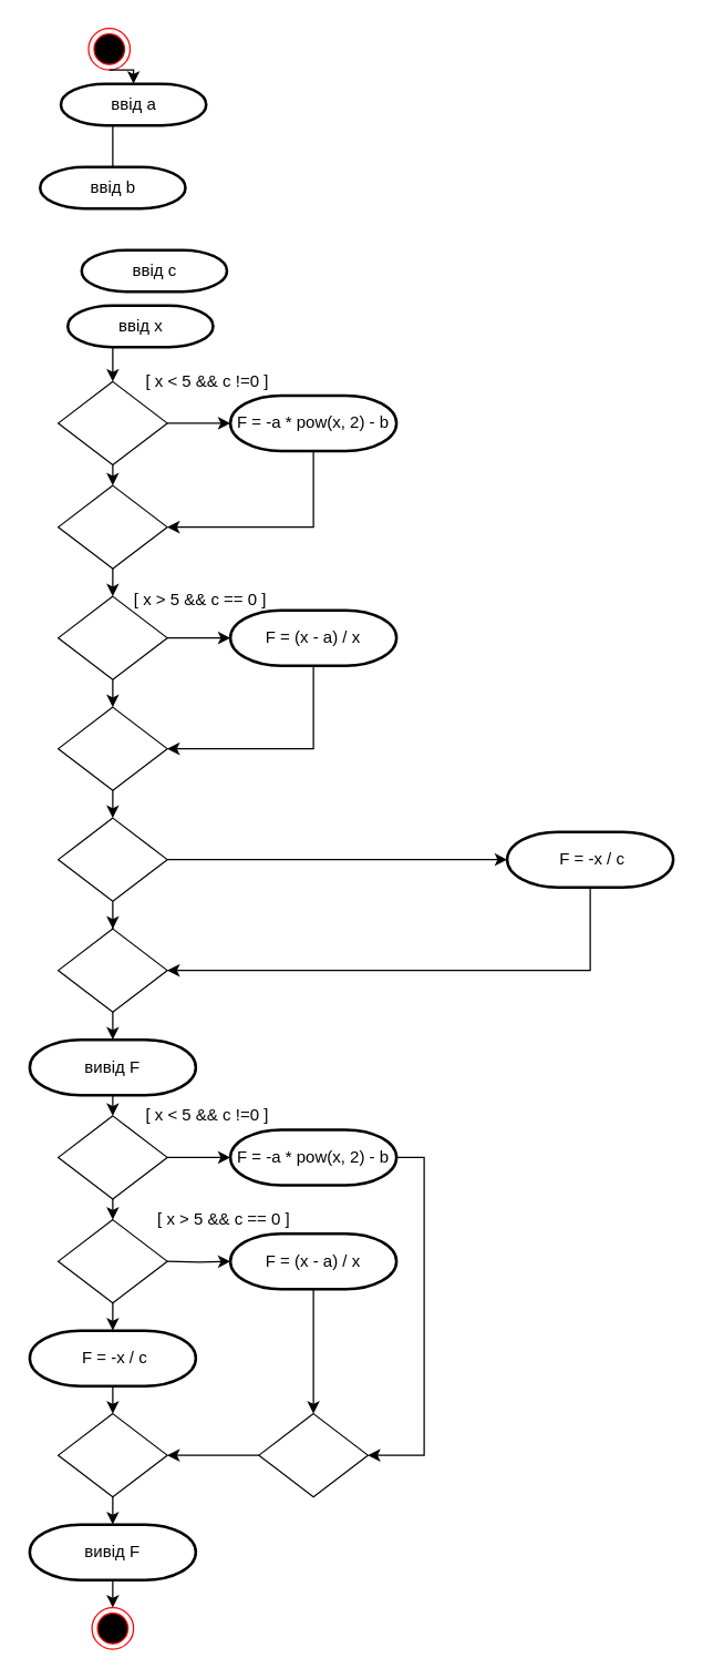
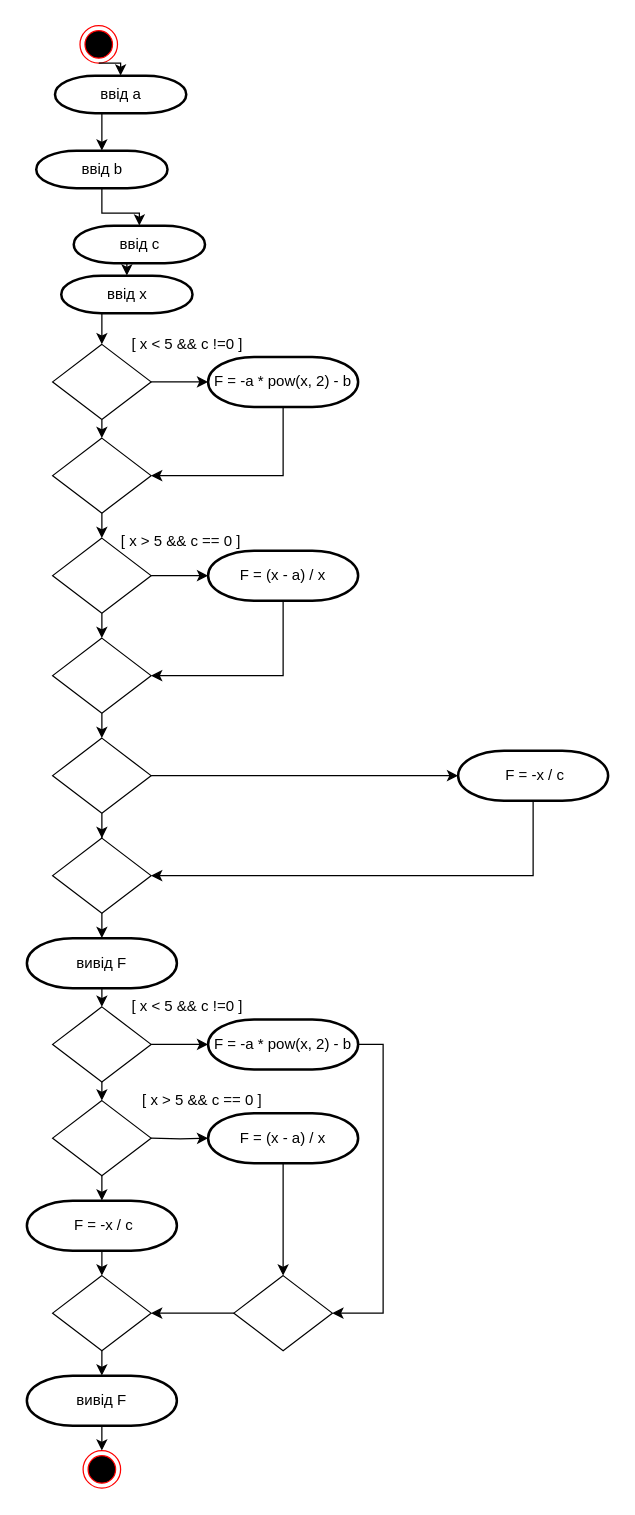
  <mxCell id="0" />
  <mxCell id="1" parent="0" />
  <mxCell id="2" style="edgeStyle=orthogonalEdgeStyle;rounded=0;orthogonalLoop=1;jettySize=auto;html=1;exitX=0.5;exitY=1;exitDx=0;exitDy=0;" parent="1" edge="1"><mxGeometry relative="1" as="geometry"><mxPoint x="263.5" y="650" as="sourcePoint" /><mxPoint x="263.5" y="650" as="targetPoint" /></mxGeometry></mxCell>
  <mxCell id="3" style="edgeStyle=orthogonalEdgeStyle;rounded=0;orthogonalLoop=1;jettySize=auto;html=1;exitX=0.5;exitY=1;exitDx=0;exitDy=0;" parent="1" edge="1"><mxGeometry relative="1" as="geometry"><mxPoint x="263.5" y="765" as="sourcePoint" /><mxPoint x="263.5" y="765" as="targetPoint" /></mxGeometry></mxCell>
  <mxCell id="4" style="edgeStyle=orthogonalEdgeStyle;rounded=0;orthogonalLoop=1;jettySize=auto;html=1;exitX=0.5;exitY=1;exitDx=0;exitDy=0;" parent="1" edge="1"><mxGeometry relative="1" as="geometry"><mxPoint x="263.5" y="765" as="sourcePoint" /><mxPoint x="263.5" y="765" as="targetPoint" /></mxGeometry></mxCell>
  <mxCell id="5" style="edgeStyle=orthogonalEdgeStyle;rounded=0;orthogonalLoop=1;jettySize=auto;html=1;exitX=0.5;exitY=1;exitDx=0;exitDy=0;" parent="1" edge="1"><mxGeometry relative="1" as="geometry"><mxPoint x="183.5" y="880" as="sourcePoint" /><mxPoint x="183.5" y="880" as="targetPoint" /></mxGeometry></mxCell>
  <mxCell id="6" style="edgeStyle=orthogonalEdgeStyle;rounded=0;orthogonalLoop=1;jettySize=auto;html=1;exitX=0.5;exitY=1;exitDx=0;exitDy=0;" parent="1" edge="1"><mxGeometry relative="1" as="geometry"><mxPoint x="183" y="880" as="sourcePoint" /><mxPoint x="183" y="880" as="targetPoint" /></mxGeometry></mxCell>
  <mxCell id="7" style="edgeStyle=orthogonalEdgeStyle;rounded=0;orthogonalLoop=1;jettySize=auto;html=1;exitX=0.5;exitY=1;exitDx=0;exitDy=0;" parent="1" edge="1"><mxGeometry relative="1" as="geometry"><mxPoint x="183" y="880" as="sourcePoint" /><mxPoint x="183" y="880" as="targetPoint" /></mxGeometry></mxCell>
  <mxCell id="8" style="edgeStyle=orthogonalEdgeStyle;rounded=0;orthogonalLoop=1;jettySize=auto;html=1;exitX=0.5;exitY=1;exitDx=0;exitDy=0;" parent="1" edge="1"><mxGeometry relative="1" as="geometry"><mxPoint x="263.5" y="1072" as="sourcePoint" /><mxPoint x="263.5" y="1072" as="targetPoint" /></mxGeometry></mxCell>
  <mxCell id="9" style="edgeStyle=orthogonalEdgeStyle;rounded=0;orthogonalLoop=1;jettySize=auto;html=1;exitX=0.5;exitY=1;exitDx=0;exitDy=0;" parent="1" edge="1"><mxGeometry relative="1" as="geometry"><mxPoint x="133.5" y="1155" as="sourcePoint" /><mxPoint x="133.5" y="1155" as="targetPoint" /></mxGeometry></mxCell>
  <mxCell id="10" style="edgeStyle=orthogonalEdgeStyle;rounded=0;orthogonalLoop=1;jettySize=auto;html=1;exitX=0.5;exitY=1;exitDx=0;exitDy=0;" parent="1" edge="1"><mxGeometry relative="1" as="geometry"><mxPoint x="133.5" y="1155" as="sourcePoint" /><mxPoint x="133.5" y="1155" as="targetPoint" /></mxGeometry></mxCell>
  <mxCell id="11" style="edgeStyle=orthogonalEdgeStyle;rounded=0;orthogonalLoop=1;jettySize=auto;html=1;exitX=0.5;exitY=1;exitDx=0;exitDy=0;entryX=0.5;entryY=0;entryDx=0;entryDy=0;" edge="1" parent="1" source="12" target="29"><mxGeometry relative="1" as="geometry" /></mxCell>
  <mxCell id="12" value="" style="rhombus;whiteSpace=wrap;html=1;" vertex="1" parent="1"><mxGeometry x="41.63" y="275" width="78.75" height="60" as="geometry" /></mxCell>
  <mxCell id="13" value="" style="ellipse;html=1;shape=endState;fillColor=#000000;strokeColor=#ff0000;" vertex="1" parent="1"><mxGeometry x="63.5" y="20" width="30" height="30" as="geometry" /></mxCell>
  <mxCell id="14" value="" style="ellipse;html=1;shape=endState;fillColor=#000000;strokeColor=#ff0000;" vertex="1" parent="1"><mxGeometry x="65.99" y="1160" width="30" height="30" as="geometry" /></mxCell>
  <mxCell id="15" style="edgeStyle=orthogonalEdgeStyle;rounded=0;orthogonalLoop=1;jettySize=auto;html=1;exitX=0.5;exitY=1;exitDx=0;exitDy=0;exitPerimeter=0;entryX=0.5;entryY=0;entryDx=0;entryDy=0;" edge="1" parent="1" source="16" target="12"><mxGeometry relative="1" as="geometry" /></mxCell>
  <mxCell id="16" value="ввід x" style="strokeWidth=2;html=1;shape=mxgraph.flowchart.terminator;whiteSpace=wrap;" vertex="1" parent="1"><mxGeometry x="48.5" y="220" width="105" height="30" as="geometry" /></mxCell>
  <mxCell id="17" value="ввід b" style="strokeWidth=2;html=1;shape=mxgraph.flowchart.terminator;whiteSpace=wrap;" vertex="1" parent="1"><mxGeometry x="28.5" y="120" width="105" height="30" as="geometry" /></mxCell>
  <mxCell id="18" value="ввід c" style="strokeWidth=2;html=1;shape=mxgraph.flowchart.terminator;whiteSpace=wrap;" vertex="1" parent="1"><mxGeometry x="58.5" y="180" width="105" height="30" as="geometry" /></mxCell>
  <mxCell id="19" value="ввід a" style="strokeWidth=2;html=1;shape=mxgraph.flowchart.terminator;whiteSpace=wrap;" vertex="1" parent="1"><mxGeometry x="43.5" y="60" width="105" height="30" as="geometry" /></mxCell>
  <mxCell id="20" style="edgeStyle=orthogonalEdgeStyle;rounded=0;orthogonalLoop=1;jettySize=auto;html=1;exitX=0.5;exitY=1;exitDx=0;exitDy=0;entryX=0.5;entryY=0;entryDx=0;entryDy=0;entryPerimeter=0;" edge="1" parent="1" source="13" target="19"><mxGeometry relative="1" as="geometry" /></mxCell>
- <mxCell id="21" style="edgeStyle=orthogonalEdgeStyle;rounded=0;orthogonalLoop=1;jettySize=auto;html=1;exitX=0.5;exitY=1;exitDx=0;exitDy=0;exitPerimeter=0;entryX=0.5;entryY=0;entryDx=0;entryDy=0;entryPerimeter=0;endArrow=none;" edge="1" parent="1" source="19" target="17"><mxGeometry relative="1" as="geometry" /></mxCell>
+ <mxCell id="21" style="edgeStyle=orthogonalEdgeStyle;rounded=0;orthogonalLoop=1;jettySize=auto;html=1;exitX=0.5;exitY=1;exitDx=0;exitDy=0;exitPerimeter=0;entryX=0.5;entryY=0;entryDx=0;entryDy=0;entryPerimeter=0;" edge="1" parent="1" source="19" target="17"><mxGeometry relative="1" as="geometry" /></mxCell>
+ <mxCell id="22" style="edgeStyle=orthogonalEdgeStyle;rounded=0;orthogonalLoop=1;jettySize=auto;html=1;exitX=0.5;exitY=1;exitDx=0;exitDy=0;exitPerimeter=0;entryX=0.5;entryY=0;entryDx=0;entryDy=0;entryPerimeter=0;" edge="1" parent="1" source="17" target="18"><mxGeometry relative="1" as="geometry" /></mxCell>
+ <mxCell id="23" style="edgeStyle=orthogonalEdgeStyle;rounded=0;orthogonalLoop=1;jettySize=auto;html=1;exitX=0.5;exitY=1;exitDx=0;exitDy=0;exitPerimeter=0;entryX=0.5;entryY=0;entryDx=0;entryDy=0;entryPerimeter=0;" edge="1" parent="1" source="18" target="16"><mxGeometry relative="1" as="geometry" /></mxCell>
  <mxCell id="24" value="[ x &amp;lt; 5 &amp;amp;&amp;amp; c !=0 ]" style="text;html=1;align=center;verticalAlign=middle;resizable=0;points=[];autosize=1;strokeColor=none;fillColor=none;" vertex="1" parent="1"><mxGeometry x="93.5" y="260" width="110" height="30" as="geometry" /></mxCell>
  <mxCell id="25" style="edgeStyle=orthogonalEdgeStyle;rounded=0;orthogonalLoop=1;jettySize=auto;html=1;exitX=0.5;exitY=1;exitDx=0;exitDy=0;exitPerimeter=0;entryX=1;entryY=0.5;entryDx=0;entryDy=0;" edge="1" parent="1" source="26" target="29"><mxGeometry relative="1" as="geometry" /></mxCell>
  <mxCell id="26" value="F = -a * pow(x, 2) - b" style="strokeWidth=2;html=1;shape=mxgraph.flowchart.terminator;whiteSpace=wrap;" vertex="1" parent="1"><mxGeometry x="166" y="285" width="120" height="40" as="geometry" /></mxCell>
  <mxCell id="27" style="edgeStyle=orthogonalEdgeStyle;rounded=0;orthogonalLoop=1;jettySize=auto;html=1;exitX=1;exitY=0.5;exitDx=0;exitDy=0;entryX=0;entryY=0.5;entryDx=0;entryDy=0;entryPerimeter=0;" edge="1" parent="1" source="12" target="26"><mxGeometry relative="1" as="geometry" /></mxCell>
  <mxCell id="28" style="edgeStyle=orthogonalEdgeStyle;rounded=0;orthogonalLoop=1;jettySize=auto;html=1;exitX=0.5;exitY=1;exitDx=0;exitDy=0;entryX=0.5;entryY=0;entryDx=0;entryDy=0;" edge="1" parent="1" source="29" target="31"><mxGeometry relative="1" as="geometry" /></mxCell>
  <mxCell id="29" value="" style="rhombus;whiteSpace=wrap;html=1;" vertex="1" parent="1"><mxGeometry x="41.63" y="350" width="78.75" height="60" as="geometry" /></mxCell>
  <mxCell id="30" style="edgeStyle=orthogonalEdgeStyle;rounded=0;orthogonalLoop=1;jettySize=auto;html=1;exitX=0.5;exitY=1;exitDx=0;exitDy=0;entryX=0.5;entryY=0;entryDx=0;entryDy=0;" edge="1" parent="1" source="31" target="39"><mxGeometry relative="1" as="geometry" /></mxCell>
  <mxCell id="31" value="" style="rhombus;whiteSpace=wrap;html=1;" vertex="1" parent="1"><mxGeometry x="41.63" y="430" width="78.75" height="60" as="geometry" /></mxCell>
  <mxCell id="32" style="edgeStyle=orthogonalEdgeStyle;rounded=0;orthogonalLoop=1;jettySize=auto;html=1;exitX=0.5;exitY=1;exitDx=0;exitDy=0;exitPerimeter=0;entryX=1;entryY=0.5;entryDx=0;entryDy=0;" edge="1" parent="1" source="33" target="39"><mxGeometry relative="1" as="geometry" /></mxCell>
  <mxCell id="33" value="F = (x - a) / x" style="strokeWidth=2;html=1;shape=mxgraph.flowchart.terminator;whiteSpace=wrap;" vertex="1" parent="1"><mxGeometry x="166" y="440" width="120" height="40" as="geometry" /></mxCell>
  <mxCell id="34" value="[ x &amp;gt; 5 &amp;amp;&amp;amp; c == 0 ]" style="text;html=1;align=center;verticalAlign=middle;resizable=0;points=[];autosize=1;strokeColor=none;fillColor=none;" vertex="1" parent="1"><mxGeometry x="83.5" y="418" width="120" height="30" as="geometry" /></mxCell>
  <mxCell id="35" style="edgeStyle=orthogonalEdgeStyle;rounded=0;orthogonalLoop=1;jettySize=auto;html=1;exitX=1;exitY=0.5;exitDx=0;exitDy=0;entryX=0;entryY=0.5;entryDx=0;entryDy=0;entryPerimeter=0;" edge="1" parent="1" source="31" target="33"><mxGeometry relative="1" as="geometry" /></mxCell>
  <mxCell id="36" style="edgeStyle=orthogonalEdgeStyle;rounded=0;orthogonalLoop=1;jettySize=auto;html=1;exitX=0.5;exitY=1;exitDx=0;exitDy=0;exitPerimeter=0;entryX=1;entryY=0.5;entryDx=0;entryDy=0;" edge="1" parent="1" source="37" target="43"><mxGeometry relative="1" as="geometry" /></mxCell>
  <mxCell id="37" value="&amp;nbsp;F = -x / c" style="strokeWidth=2;html=1;shape=mxgraph.flowchart.terminator;whiteSpace=wrap;" vertex="1" parent="1"><mxGeometry x="366" y="600" width="120" height="40" as="geometry" /></mxCell>
  <mxCell id="38" style="edgeStyle=orthogonalEdgeStyle;rounded=0;orthogonalLoop=1;jettySize=auto;html=1;exitX=0.5;exitY=1;exitDx=0;exitDy=0;entryX=0.5;entryY=0;entryDx=0;entryDy=0;" edge="1" parent="1" source="39" target="42"><mxGeometry relative="1" as="geometry" /></mxCell>
  <mxCell id="39" value="" style="rhombus;whiteSpace=wrap;html=1;" vertex="1" parent="1"><mxGeometry x="41.62" y="510" width="78.75" height="60" as="geometry" /></mxCell>
  <mxCell id="40" style="edgeStyle=orthogonalEdgeStyle;rounded=0;orthogonalLoop=1;jettySize=auto;html=1;exitX=1;exitY=0.5;exitDx=0;exitDy=0;" edge="1" parent="1" source="42" target="37"><mxGeometry relative="1" as="geometry" /></mxCell>
  <mxCell id="41" style="edgeStyle=orthogonalEdgeStyle;rounded=0;orthogonalLoop=1;jettySize=auto;html=1;exitX=0.5;exitY=1;exitDx=0;exitDy=0;" edge="1" parent="1" source="42" target="43"><mxGeometry relative="1" as="geometry" /></mxCell>
  <mxCell id="42" value="" style="rhombus;whiteSpace=wrap;html=1;" vertex="1" parent="1"><mxGeometry x="41.62" y="590" width="78.75" height="60" as="geometry" /></mxCell>
  <mxCell id="43" value="" style="rhombus;whiteSpace=wrap;html=1;" vertex="1" parent="1"><mxGeometry x="41.63" y="670" width="78.75" height="60" as="geometry" /></mxCell>
  <mxCell id="44" style="edgeStyle=orthogonalEdgeStyle;rounded=0;orthogonalLoop=1;jettySize=auto;html=1;exitX=0.5;exitY=1;exitDx=0;exitDy=0;exitPerimeter=0;entryX=0.5;entryY=0;entryDx=0;entryDy=0;" edge="1" parent="1" source="45" target="48"><mxGeometry relative="1" as="geometry" /></mxCell>
  <mxCell id="45" value="вивід F" style="strokeWidth=2;html=1;shape=mxgraph.flowchart.terminator;whiteSpace=wrap;" vertex="1" parent="1"><mxGeometry x="21.01" y="750" width="120" height="40" as="geometry" /></mxCell>
  <mxCell id="46" style="edgeStyle=orthogonalEdgeStyle;rounded=0;orthogonalLoop=1;jettySize=auto;html=1;exitX=0.5;exitY=1;exitDx=0;exitDy=0;entryX=0.5;entryY=0;entryDx=0;entryDy=0;entryPerimeter=0;" edge="1" parent="1" source="43" target="45"><mxGeometry relative="1" as="geometry" /></mxCell>
  <mxCell id="47" style="edgeStyle=orthogonalEdgeStyle;rounded=0;orthogonalLoop=1;jettySize=auto;html=1;exitX=0.5;exitY=1;exitDx=0;exitDy=0;entryX=0.5;entryY=0;entryDx=0;entryDy=0;" edge="1" parent="1" source="48" target="53"><mxGeometry relative="1" as="geometry" /></mxCell>
  <mxCell id="48" value="" style="rhombus;whiteSpace=wrap;html=1;" vertex="1" parent="1"><mxGeometry x="41.63" y="805" width="78.75" height="60" as="geometry" /></mxCell>
  <mxCell id="49" value="[ x &amp;lt; 5 &amp;amp;&amp;amp; c !=0 ]" style="text;html=1;align=center;verticalAlign=middle;resizable=0;points=[];autosize=1;strokeColor=none;fillColor=none;" vertex="1" parent="1"><mxGeometry x="93.5" y="790" width="110" height="30" as="geometry" /></mxCell>
  <mxCell id="50" style="edgeStyle=orthogonalEdgeStyle;rounded=0;orthogonalLoop=1;jettySize=auto;html=1;exitX=1;exitY=0.5;exitDx=0;exitDy=0;exitPerimeter=0;entryX=1;entryY=0.5;entryDx=0;entryDy=0;" edge="1" parent="1" source="51" target="62"><mxGeometry relative="1" as="geometry" /></mxCell>
  <mxCell id="51" value="F = -a * pow(x, 2) - b" style="strokeWidth=2;html=1;shape=mxgraph.flowchart.terminator;whiteSpace=wrap;" vertex="1" parent="1"><mxGeometry x="166" y="815" width="120" height="40" as="geometry" /></mxCell>
  <mxCell id="52" style="edgeStyle=orthogonalEdgeStyle;rounded=0;orthogonalLoop=1;jettySize=auto;html=1;exitX=1;exitY=0.5;exitDx=0;exitDy=0;entryX=0;entryY=0.5;entryDx=0;entryDy=0;entryPerimeter=0;" edge="1" parent="1" source="48" target="51"><mxGeometry relative="1" as="geometry" /></mxCell>
  <mxCell id="53" value="" style="rhombus;whiteSpace=wrap;html=1;" vertex="1" parent="1"><mxGeometry x="41.63" y="880" width="78.75" height="60" as="geometry" /></mxCell>
  <mxCell id="54" style="edgeStyle=orthogonalEdgeStyle;rounded=0;orthogonalLoop=1;jettySize=auto;html=1;exitX=0.5;exitY=1;exitDx=0;exitDy=0;exitPerimeter=0;entryX=0.5;entryY=0;entryDx=0;entryDy=0;" edge="1" parent="1" source="55" target="62"><mxGeometry relative="1" as="geometry" /></mxCell>
  <mxCell id="55" value="F = (x - a) / x" style="strokeWidth=2;html=1;shape=mxgraph.flowchart.terminator;whiteSpace=wrap;" vertex="1" parent="1"><mxGeometry x="166" y="890" width="120" height="40" as="geometry" /></mxCell>
  <mxCell id="56" value="[ x &amp;gt; 5 &amp;amp;&amp;amp; c == 0 ]" style="text;html=1;align=center;verticalAlign=middle;resizable=0;points=[];autosize=1;strokeColor=none;fillColor=none;" vertex="1" parent="1"><mxGeometry x="101.01" y="865" width="120" height="30" as="geometry" /></mxCell>
  <mxCell id="57" style="edgeStyle=orthogonalEdgeStyle;rounded=0;orthogonalLoop=1;jettySize=auto;html=1;exitX=1;exitY=0.5;exitDx=0;exitDy=0;entryX=0;entryY=0.5;entryDx=0;entryDy=0;entryPerimeter=0;" edge="1" parent="1" target="55"><mxGeometry relative="1" as="geometry"><mxPoint x="120.38" y="910" as="sourcePoint" /></mxGeometry></mxCell>
  <mxCell id="58" style="edgeStyle=orthogonalEdgeStyle;rounded=0;orthogonalLoop=1;jettySize=auto;html=1;exitX=0.5;exitY=1;exitDx=0;exitDy=0;exitPerimeter=0;entryX=0.5;entryY=0;entryDx=0;entryDy=0;" edge="1" parent="1" source="59" target="63"><mxGeometry relative="1" as="geometry" /></mxCell>
  <mxCell id="59" value="&amp;nbsp;F = -x / c" style="strokeWidth=2;html=1;shape=mxgraph.flowchart.terminator;whiteSpace=wrap;" vertex="1" parent="1"><mxGeometry x="21.01" y="960" width="120" height="40" as="geometry" /></mxCell>
  <mxCell id="60" style="edgeStyle=orthogonalEdgeStyle;rounded=0;orthogonalLoop=1;jettySize=auto;html=1;exitX=0.5;exitY=1;exitDx=0;exitDy=0;entryX=0.5;entryY=0;entryDx=0;entryDy=0;entryPerimeter=0;" edge="1" parent="1" source="53" target="59"><mxGeometry relative="1" as="geometry" /></mxCell>
  <mxCell id="61" style="edgeStyle=orthogonalEdgeStyle;rounded=0;orthogonalLoop=1;jettySize=auto;html=1;exitX=0;exitY=0.5;exitDx=0;exitDy=0;entryX=1;entryY=0.5;entryDx=0;entryDy=0;" edge="1" parent="1" source="62" target="63"><mxGeometry relative="1" as="geometry"><mxPoint x="126" y="1050" as="targetPoint" /></mxGeometry></mxCell>
  <mxCell id="62" value="" style="rhombus;whiteSpace=wrap;html=1;" vertex="1" parent="1"><mxGeometry x="186.62" y="1020" width="78.75" height="60" as="geometry" /></mxCell>
  <mxCell id="63" value="" style="rhombus;whiteSpace=wrap;html=1;" vertex="1" parent="1"><mxGeometry x="41.63" y="1020" width="78.75" height="60" as="geometry" /></mxCell>
  <mxCell id="64" style="edgeStyle=orthogonalEdgeStyle;rounded=0;orthogonalLoop=1;jettySize=auto;html=1;exitX=0.5;exitY=1;exitDx=0;exitDy=0;exitPerimeter=0;entryX=0.5;entryY=0;entryDx=0;entryDy=0;" edge="1" parent="1" source="65" target="14"><mxGeometry relative="1" as="geometry" /></mxCell>
  <mxCell id="65" value="вивід F" style="strokeWidth=2;html=1;shape=mxgraph.flowchart.terminator;whiteSpace=wrap;" vertex="1" parent="1"><mxGeometry x="20.99" y="1100" width="120" height="40" as="geometry" /></mxCell>
  <mxCell id="66" style="edgeStyle=orthogonalEdgeStyle;rounded=0;orthogonalLoop=1;jettySize=auto;html=1;exitX=0.5;exitY=1;exitDx=0;exitDy=0;entryX=0.5;entryY=0;entryDx=0;entryDy=0;entryPerimeter=0;" edge="1" parent="1" source="63" target="65"><mxGeometry relative="1" as="geometry" /></mxCell>
